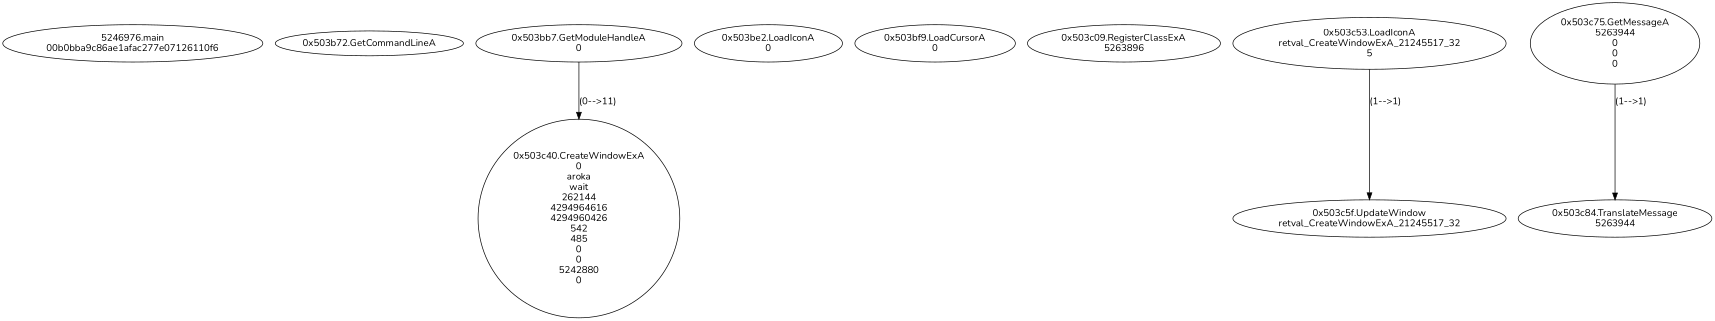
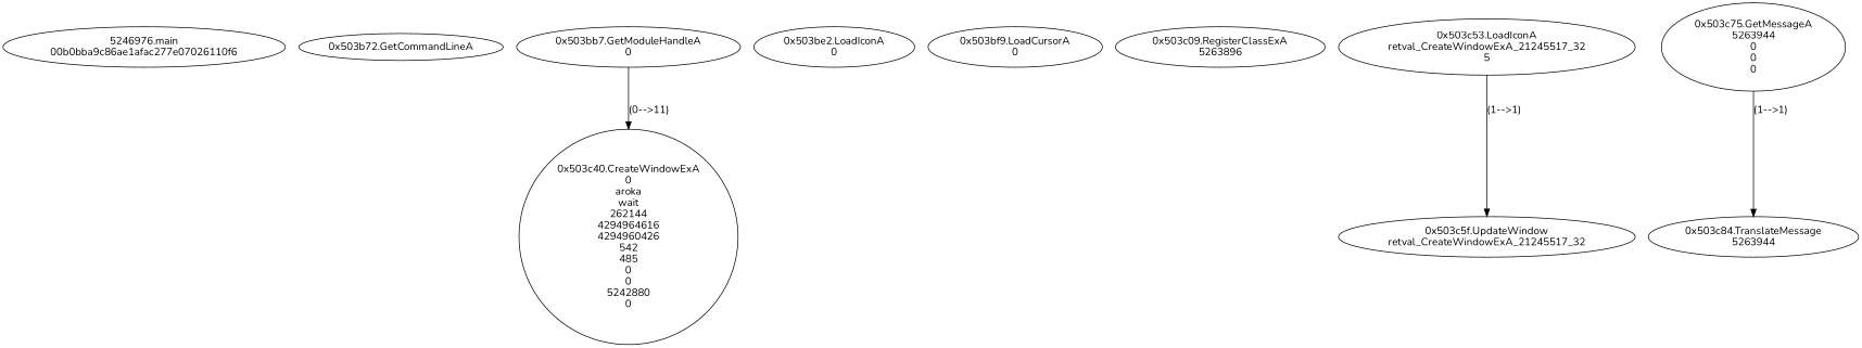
  digraph {
    fontname=Nunito
    node [fontname=Nunito]
    edge [fontname=Nunito]
-   n1 [label="5246976.main\n00b0bba9c86ae1afac277e07126110f6"]
+   n1 [label="5246976.main\n00b0bba9c86ae1afac277e07026110f6"]
    n2 [label="0x503b72.GetCommandLineA\n"]
    n3 [label="0x503bb7.GetModuleHandleA\n0"]
    n4 [label="0x503c40.CreateWindowExA\n0\naroka\nwait\n262144\n4294964616\n4294960426\n542\n485\n0\n0\n5242880\n0"]
    n5 [label="0x503be2.LoadIconA\n0\n"]
    n6 [label="0x503bf9.LoadCursorA\n0\n"]
    n7 [label="0x503c09.RegisterClassExA\n5263896"]
    n8 [label="0x503c53.LoadIconA\nretval_CreateWindowExA_21245517_32\n5"]
    n9 [label="0x503c5f.UpdateWindow\nretval_CreateWindowExA_21245517_32"]
    n10 [label="0x503c75.GetMessageA\n5263944\n0\n0\n0"]
    n11 [label="0x503c84.TranslateMessage\n5263944"]
    n3 -> n4 [label="(0-->11)"]
    n8 -> n9 [label="(1-->1)"]
    n10 -> n11 [label="(1-->1)"]
  }
